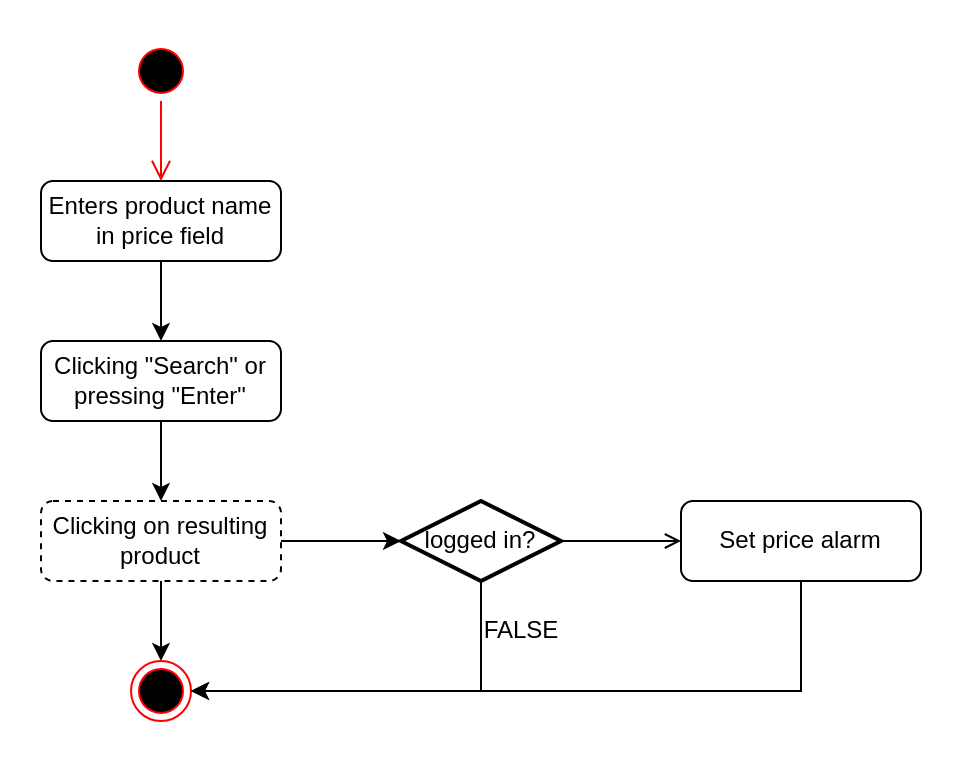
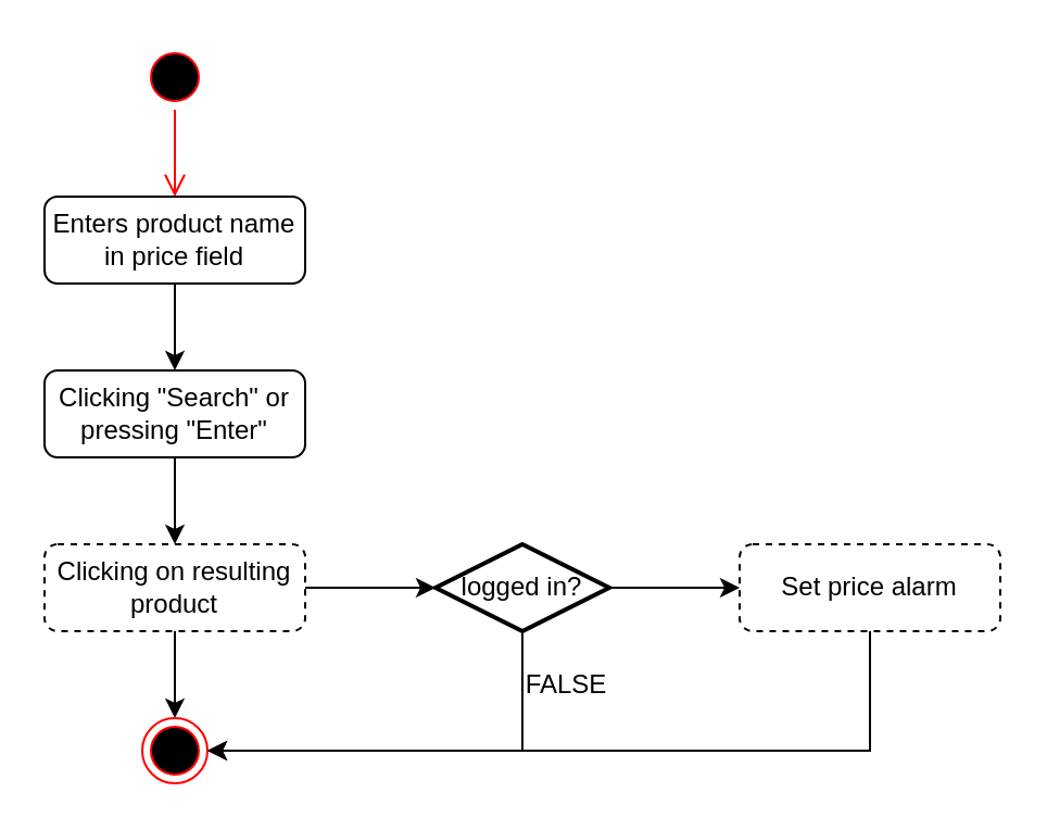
  <mxCell id="0" />
  <mxCell id="1" parent="0" />
  <mxCell id="2" value="" style="ellipse;html=1;shape=startState;fillColor=#000000;strokeColor=#ff0000;" vertex="1" parent="1"><mxGeometry x="65" y="20" width="30" height="30" as="geometry" /></mxCell>
  <mxCell id="3" value="" style="edgeStyle=orthogonalEdgeStyle;html=1;verticalAlign=bottom;endArrow=open;endSize=8;strokeColor=#ff0000;" edge="1" source="2" parent="1"><mxGeometry relative="1" as="geometry"><mxPoint x="80" y="90" as="targetPoint" /></mxGeometry></mxCell>
  <mxCell id="4" style="edgeStyle=orthogonalEdgeStyle;rounded=0;orthogonalLoop=1;jettySize=auto;html=1;entryX=0.5;entryY=0;entryDx=0;entryDy=0;" edge="1" parent="1" source="5" target="7"><mxGeometry relative="1" as="geometry" /></mxCell>
  <mxCell id="5" value="Enters product name in price field" style="rounded=1;whiteSpace=wrap;html=1;" vertex="1" parent="1"><mxGeometry x="20" y="90" width="120" height="40" as="geometry" /></mxCell>
  <mxCell id="6" style="edgeStyle=orthogonalEdgeStyle;rounded=0;orthogonalLoop=1;jettySize=auto;html=1;entryX=0.5;entryY=0;entryDx=0;entryDy=0;" edge="1" parent="1" source="7" target="10"><mxGeometry relative="1" as="geometry" /></mxCell>
  <mxCell id="7" value="&lt;div&gt;Clicking &quot;Search&quot; or pressing &quot;Enter&quot;&lt;/div&gt;" style="rounded=1;whiteSpace=wrap;html=1;" vertex="1" parent="1"><mxGeometry x="20" y="170" width="120" height="40" as="geometry" /></mxCell>
  <mxCell id="8" style="edgeStyle=orthogonalEdgeStyle;rounded=0;orthogonalLoop=1;jettySize=auto;html=1;entryX=0.5;entryY=0;entryDx=0;entryDy=0;" edge="1" parent="1" source="10" target="11"><mxGeometry relative="1" as="geometry" /></mxCell>
  <mxCell id="9" style="edgeStyle=orthogonalEdgeStyle;rounded=0;orthogonalLoop=1;jettySize=auto;html=1;entryX=0;entryY=0.5;entryDx=0;entryDy=0;entryPerimeter=0;" edge="1" parent="1" source="10" target="16"><mxGeometry relative="1" as="geometry" /></mxCell>
  <mxCell id="10" value="Clicking on resulting product" style="rounded=1;whiteSpace=wrap;html=1;dashed=1;" vertex="1" parent="1"><mxGeometry x="20" y="250" width="120" height="40" as="geometry" /></mxCell>
  <mxCell id="11" value="" style="ellipse;html=1;shape=endState;fillColor=#000000;strokeColor=#ff0000;" vertex="1" parent="1"><mxGeometry x="65" y="330" width="30" height="30" as="geometry" /></mxCell>
  <mxCell id="12" style="edgeStyle=orthogonalEdgeStyle;rounded=0;orthogonalLoop=1;jettySize=auto;html=1;entryX=1;entryY=0.5;entryDx=0;entryDy=0;" edge="1" parent="1" source="13" target="11"><mxGeometry relative="1" as="geometry"><Array as="points"><mxPoint x="400" y="345" /></Array></mxGeometry></mxCell>
- <mxCell id="13" value="Set price alarm" style="rounded=1;whiteSpace=wrap;html=1;" vertex="1" parent="1"><mxGeometry x="340" y="250" width="120" height="40" as="geometry" /></mxCell>
- <mxCell id="14" style="edgeStyle=orthogonalEdgeStyle;rounded=0;orthogonalLoop=1;jettySize=auto;html=1;entryX=0;entryY=0.5;entryDx=0;entryDy=0;endArrow=open;" edge="1" parent="1" source="16" target="13"><mxGeometry relative="1" as="geometry" /></mxCell>
+ <mxCell id="13" value="Set price alarm" style="rounded=1;whiteSpace=wrap;html=1;dashed=1;" vertex="1" parent="1"><mxGeometry x="340" y="250" width="120" height="40" as="geometry" /></mxCell>
+ <mxCell id="14" style="edgeStyle=orthogonalEdgeStyle;rounded=0;orthogonalLoop=1;jettySize=auto;html=1;entryX=0;entryY=0.5;entryDx=0;entryDy=0;" edge="1" parent="1" source="16" target="13"><mxGeometry relative="1" as="geometry" /></mxCell>
  <mxCell id="15" style="edgeStyle=orthogonalEdgeStyle;rounded=0;orthogonalLoop=1;jettySize=auto;html=1;entryX=1;entryY=0.5;entryDx=0;entryDy=0;" edge="1" parent="1" source="16" target="11"><mxGeometry relative="1" as="geometry"><Array as="points"><mxPoint x="240" y="345" /></Array></mxGeometry></mxCell>
  <mxCell id="16" value="logged in?" style="strokeWidth=2;html=1;shape=mxgraph.flowchart.decision;whiteSpace=wrap;" vertex="1" parent="1"><mxGeometry x="200" y="250" width="80" height="40" as="geometry" /></mxCell>
  <mxCell id="17" value="FALSE" style="text;html=1;align=center;verticalAlign=middle;resizable=0;points=[];autosize=1;" vertex="1" parent="1"><mxGeometry x="235" y="305" width="50" height="20" as="geometry" /></mxCell>
